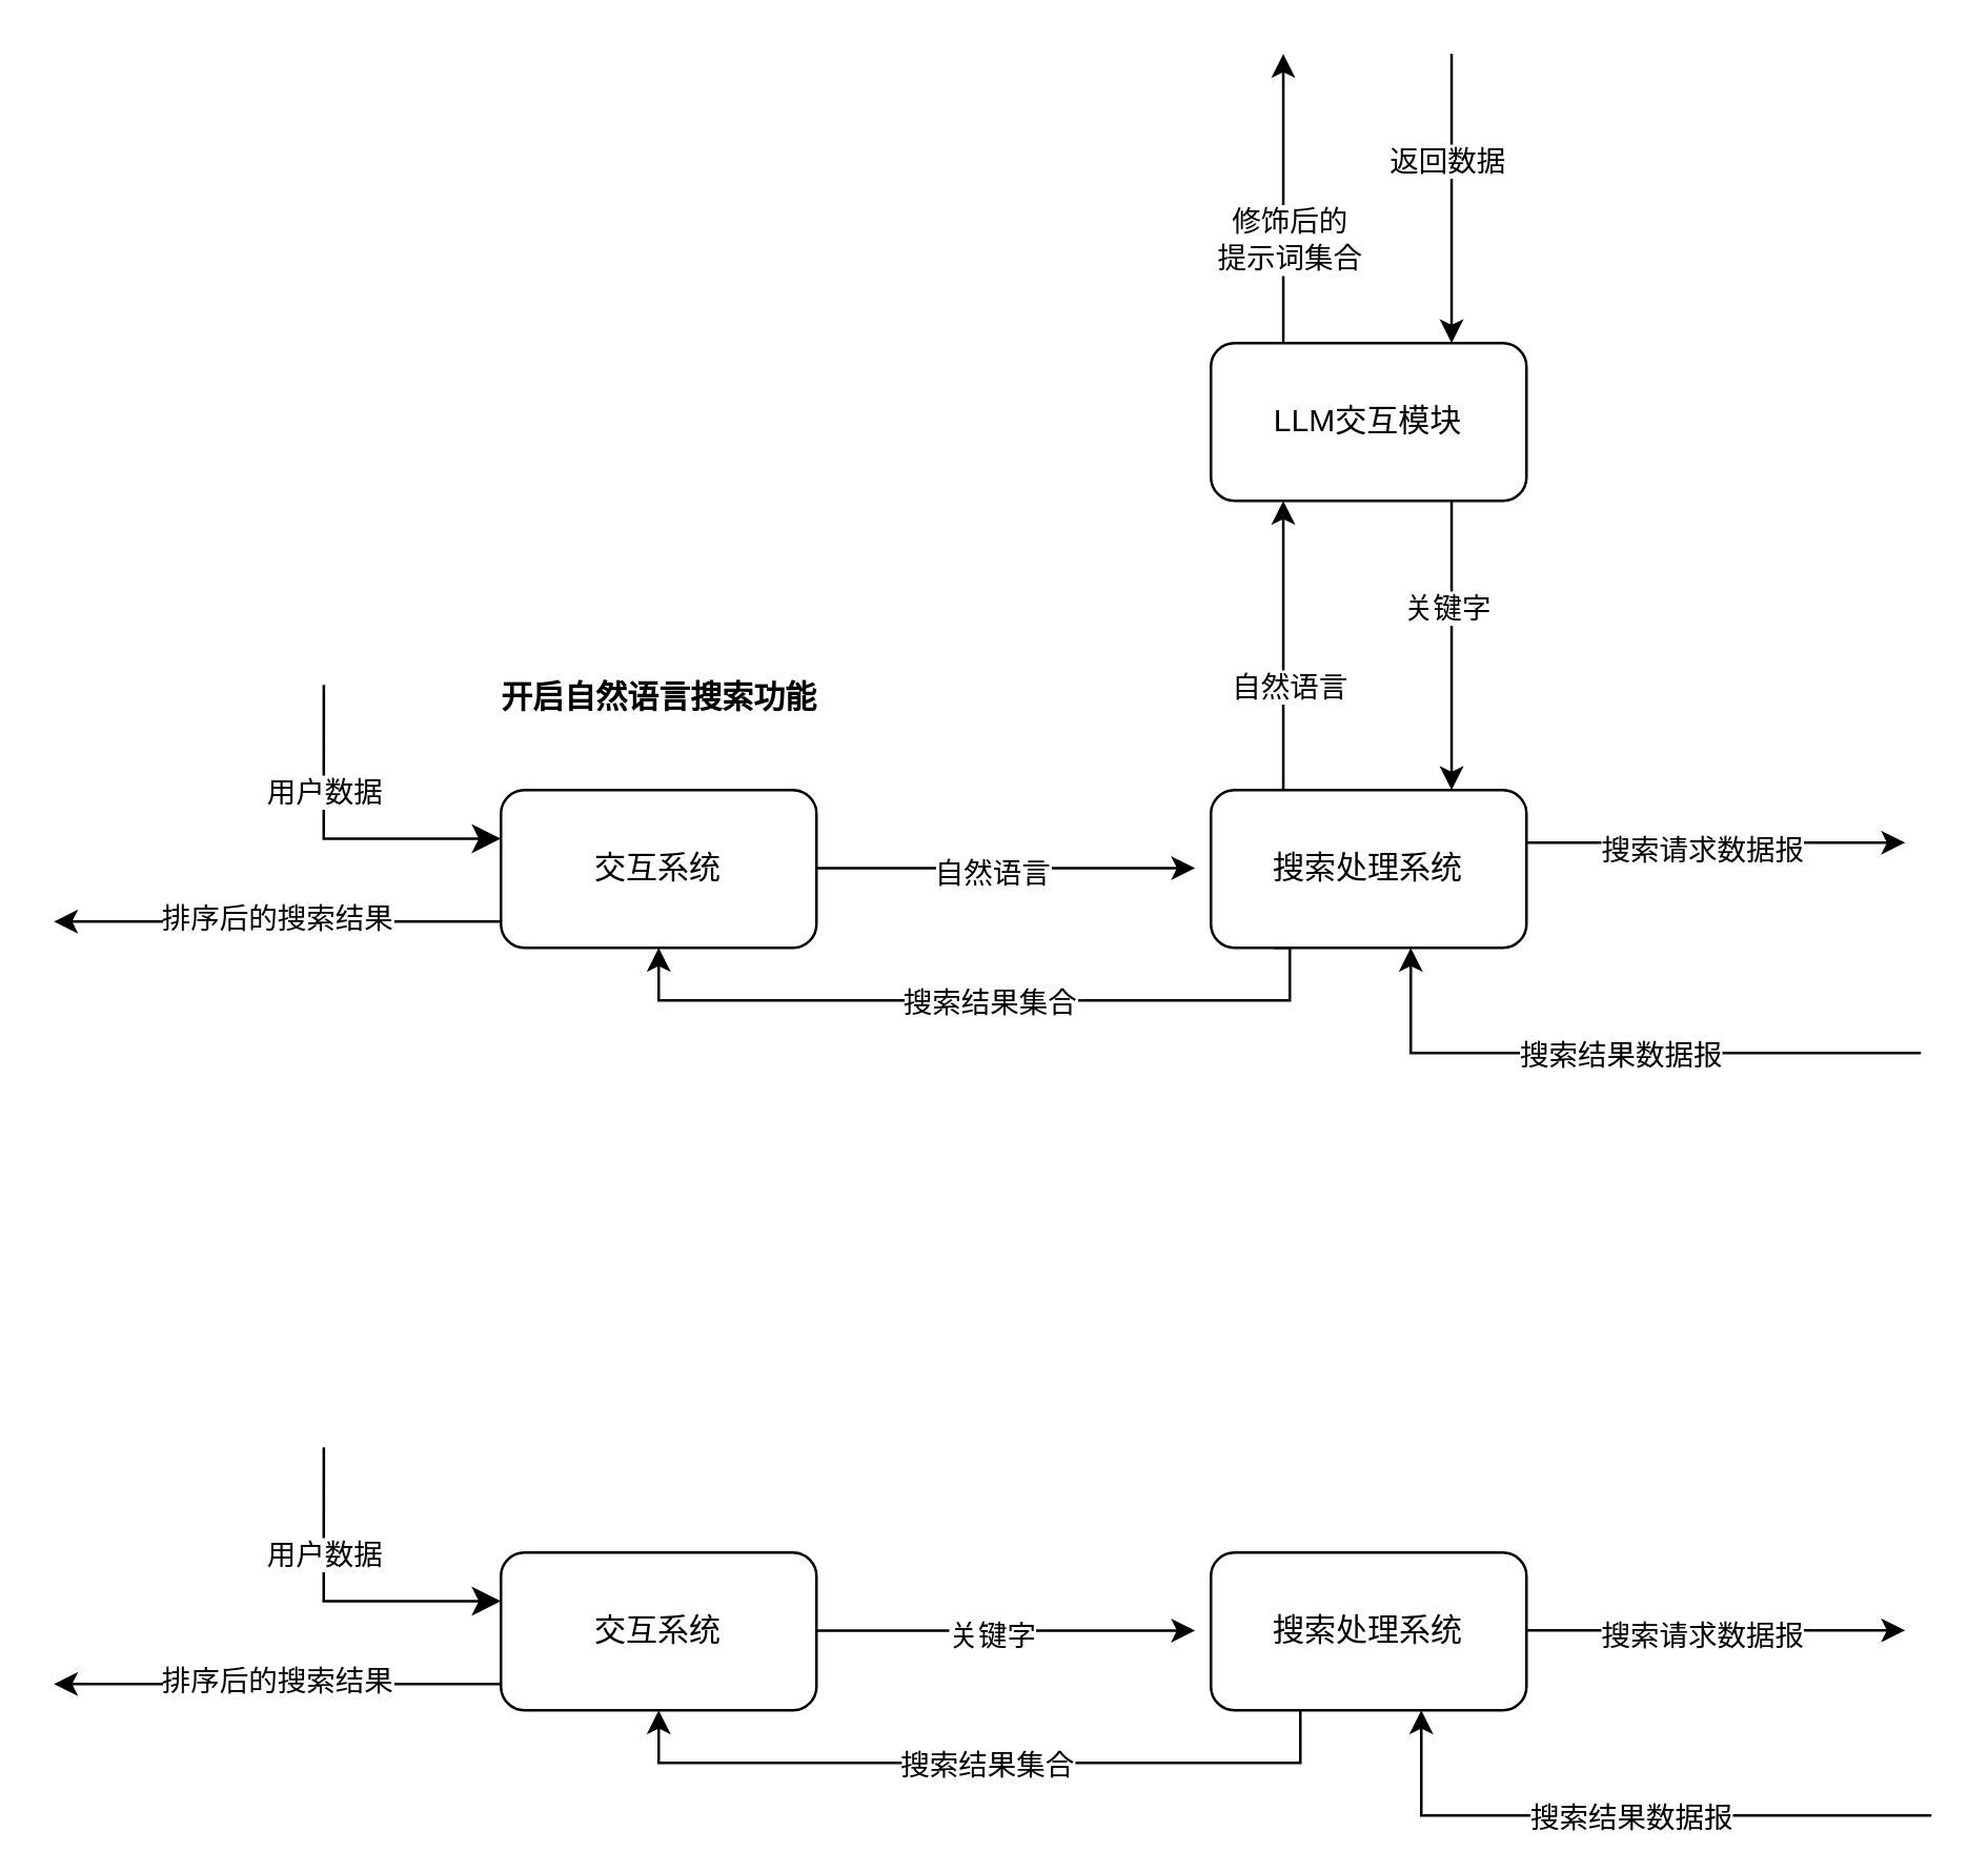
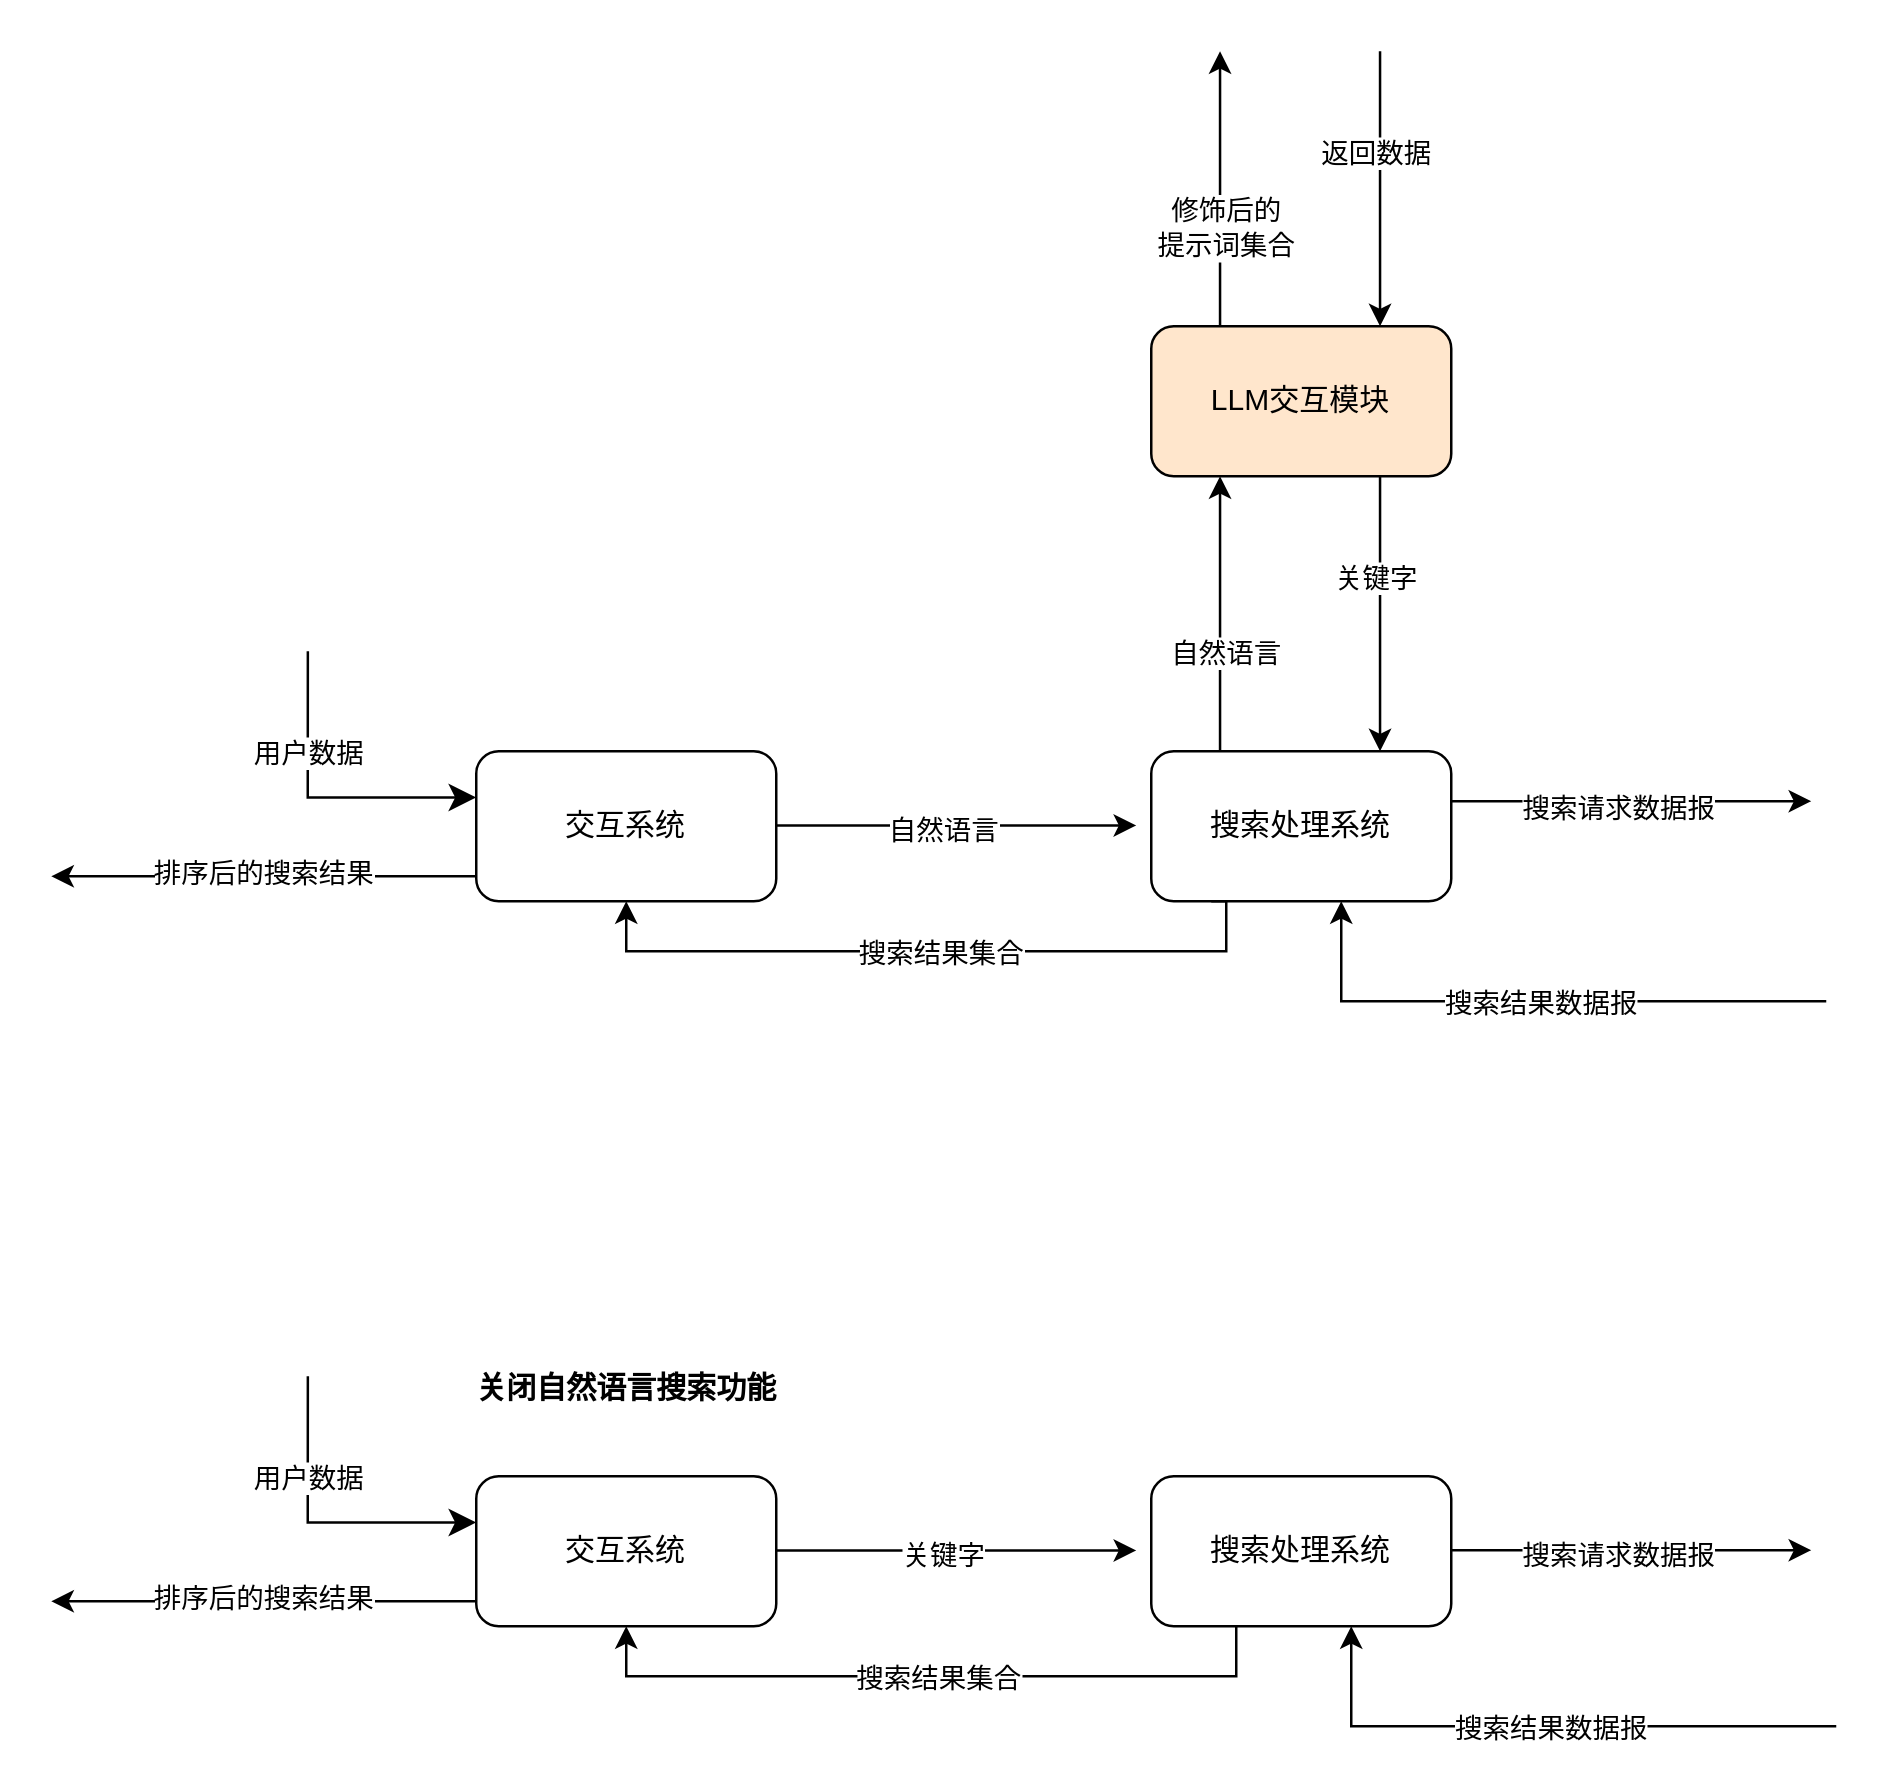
  <mxCell id="0" />
  <mxCell id="1" parent="0" />
  <mxCell id="2" value="搜索处理系统" style="rounded=1;whiteSpace=wrap;html=1;" vertex="1" parent="1"><mxGeometry x="460" y="300" width="120" height="60" as="geometry" /></mxCell>
- <mxCell id="3" value="LLM交互模块" style="rounded=1;whiteSpace=wrap;html=1;" vertex="1" parent="1"><mxGeometry x="460" y="130" width="120" height="60" as="geometry" /></mxCell>
+ <mxCell id="3" value="LLM交互模块" style="rounded=1;whiteSpace=wrap;html=1;fillColor=#ffe6cc;" vertex="1" parent="1"><mxGeometry x="460" y="130" width="120" height="60" as="geometry" /></mxCell>
  <mxCell id="4" value="" style="endArrow=classic;html=1;rounded=0;entryX=0.25;entryY=1;entryDx=0;entryDy=0;exitX=0.25;exitY=0;exitDx=0;exitDy=0;" edge="1" parent="1"><mxGeometry width="50" height="50" relative="1" as="geometry"><mxPoint x="487.52" y="130" as="sourcePoint" /><mxPoint x="487.52" y="20" as="targetPoint" /><Array as="points"><mxPoint x="487.52" y="70" /></Array></mxGeometry></mxCell>
  <mxCell id="5" value="修饰后的&lt;br&gt;提示词集合" style="edgeLabel;html=1;align=center;verticalAlign=middle;resizable=0;points=[];" vertex="1" connectable="0" parent="4"><mxGeometry x="-0.033" y="-2" relative="1" as="geometry"><mxPoint y="13" as="offset" /></mxGeometry></mxCell>
  <mxCell id="6" value="" style="endArrow=classic;html=1;rounded=0;exitX=0.75;exitY=1;exitDx=0;exitDy=0;entryX=0.75;entryY=0;entryDx=0;entryDy=0;" edge="1" parent="1"><mxGeometry width="50" height="50" relative="1" as="geometry"><mxPoint x="551.52" y="20" as="sourcePoint" /><mxPoint x="551.52" y="130" as="targetPoint" /></mxGeometry></mxCell>
  <mxCell id="7" value="返回数据" style="edgeLabel;html=1;align=center;verticalAlign=middle;resizable=0;points=[];" vertex="1" connectable="0" parent="6"><mxGeometry x="0.008" y="-2" relative="1" as="geometry"><mxPoint y="-15" as="offset" /></mxGeometry></mxCell>
  <mxCell id="8" value="" style="endArrow=classic;html=1;rounded=0;exitX=1;exitY=0.5;exitDx=0;exitDy=0;entryX=0;entryY=0.5;entryDx=0;entryDy=0;" edge="1" parent="1"><mxGeometry width="50" height="50" relative="1" as="geometry"><mxPoint x="580" y="320" as="sourcePoint" /><mxPoint x="724" y="320" as="targetPoint" /></mxGeometry></mxCell>
  <mxCell id="9" value="搜索请求数据报" style="edgeLabel;html=1;align=center;verticalAlign=middle;resizable=0;points=[];" vertex="1" connectable="0" parent="8"><mxGeometry x="-0.083" y="-2" relative="1" as="geometry"><mxPoint as="offset" /></mxGeometry></mxCell>
  <mxCell id="10" style="edgeStyle=orthogonalEdgeStyle;rounded=0;orthogonalLoop=1;jettySize=auto;html=1;entryX=0.5;entryY=1;entryDx=0;entryDy=0;" edge="1" parent="1"><mxGeometry relative="1" as="geometry"><mxPoint x="536" y="360" as="targetPoint" /><mxPoint x="730" y="400" as="sourcePoint" /><Array as="points"><mxPoint x="730" y="400" /><mxPoint x="536" y="400" /></Array></mxGeometry></mxCell>
  <mxCell id="11" value="搜索结果数据报" style="edgeLabel;html=1;align=center;verticalAlign=middle;resizable=0;points=[];" vertex="1" connectable="0" parent="10"><mxGeometry x="-0.017" relative="1" as="geometry"><mxPoint as="offset" /></mxGeometry></mxCell>
  <mxCell id="12" value="" style="edgeStyle=segmentEdgeStyle;endArrow=classic;html=1;curved=0;rounded=0;endSize=8;startSize=8;entryX=-0.022;entryY=0.475;entryDx=0;entryDy=0;entryPerimeter=0;" edge="1" parent="1"><mxGeometry width="50" height="50" relative="1" as="geometry"><mxPoint x="122.64" y="260" as="sourcePoint" /><mxPoint x="190" y="318.5" as="targetPoint" /><Array as="points"><mxPoint x="122.64" y="318" /></Array></mxGeometry></mxCell>
  <mxCell id="13" value="用户数据" style="edgeLabel;html=1;align=center;verticalAlign=middle;resizable=0;points=[];" vertex="1" connectable="0" parent="12"><mxGeometry x="-0.352" relative="1" as="geometry"><mxPoint as="offset" /></mxGeometry></mxCell>
  <mxCell id="14" value="交互系统" style="rounded=1;whiteSpace=wrap;html=1;" vertex="1" parent="1"><mxGeometry x="190" y="300" width="120" height="60" as="geometry" /></mxCell>
  <mxCell id="15" value="" style="endArrow=classic;html=1;rounded=0;exitX=1;exitY=0.5;exitDx=0;exitDy=0;entryX=0;entryY=0.5;entryDx=0;entryDy=0;" edge="1" parent="1"><mxGeometry width="50" height="50" relative="1" as="geometry"><mxPoint x="310" y="329.67" as="sourcePoint" /><mxPoint x="454" y="329.67" as="targetPoint" /></mxGeometry></mxCell>
  <mxCell id="16" value="自然语言" style="edgeLabel;html=1;align=center;verticalAlign=middle;resizable=0;points=[];" vertex="1" connectable="0" parent="15"><mxGeometry x="-0.083" y="-2" relative="1" as="geometry"><mxPoint as="offset" /></mxGeometry></mxCell>
  <mxCell id="17" value="搜索处理系统" style="rounded=1;whiteSpace=wrap;html=1;" vertex="1" parent="1"><mxGeometry x="460" y="590" width="120" height="60" as="geometry" /></mxCell>
  <mxCell id="18" value="" style="edgeStyle=segmentEdgeStyle;endArrow=classic;html=1;curved=0;rounded=0;endSize=8;startSize=8;entryX=-0.022;entryY=0.475;entryDx=0;entryDy=0;entryPerimeter=0;" edge="1" parent="1"><mxGeometry width="50" height="50" relative="1" as="geometry"><mxPoint x="122.64" y="550" as="sourcePoint" /><mxPoint x="190" y="608.5" as="targetPoint" /><Array as="points"><mxPoint x="122.64" y="608" /></Array></mxGeometry></mxCell>
  <mxCell id="19" value="用户数据" style="edgeLabel;html=1;align=center;verticalAlign=middle;resizable=0;points=[];" vertex="1" connectable="0" parent="18"><mxGeometry x="-0.352" relative="1" as="geometry"><mxPoint as="offset" /></mxGeometry></mxCell>
  <mxCell id="20" value="交互系统" style="rounded=1;whiteSpace=wrap;html=1;" vertex="1" parent="1"><mxGeometry x="190" y="590" width="120" height="60" as="geometry" /></mxCell>
  <mxCell id="21" value="" style="endArrow=classic;html=1;rounded=0;exitX=1;exitY=0.5;exitDx=0;exitDy=0;entryX=0;entryY=0.5;entryDx=0;entryDy=0;" edge="1" parent="1"><mxGeometry width="50" height="50" relative="1" as="geometry"><mxPoint x="310" y="619.67" as="sourcePoint" /><mxPoint x="454" y="619.67" as="targetPoint" /></mxGeometry></mxCell>
  <mxCell id="22" value="关键字" style="edgeLabel;html=1;align=center;verticalAlign=middle;resizable=0;points=[];" vertex="1" connectable="0" parent="21"><mxGeometry x="-0.083" y="-2" relative="1" as="geometry"><mxPoint as="offset" /></mxGeometry></mxCell>
  <mxCell id="23" value="" style="endArrow=classic;html=1;rounded=0;entryX=0.25;entryY=1;entryDx=0;entryDy=0;exitX=0.25;exitY=0;exitDx=0;exitDy=0;" edge="1" parent="1"><mxGeometry width="50" height="50" relative="1" as="geometry"><mxPoint x="487.52" y="300" as="sourcePoint" /><mxPoint x="487.52" y="190" as="targetPoint" /><Array as="points"><mxPoint x="487.52" y="240" /></Array></mxGeometry></mxCell>
  <mxCell id="24" value="自然语言" style="edgeLabel;html=1;align=center;verticalAlign=middle;resizable=0;points=[];" vertex="1" connectable="0" parent="23"><mxGeometry x="-0.033" y="-2" relative="1" as="geometry"><mxPoint y="13" as="offset" /></mxGeometry></mxCell>
  <mxCell id="25" value="" style="endArrow=classic;html=1;rounded=0;exitX=0.75;exitY=1;exitDx=0;exitDy=0;entryX=0.75;entryY=0;entryDx=0;entryDy=0;" edge="1" parent="1"><mxGeometry width="50" height="50" relative="1" as="geometry"><mxPoint x="551.52" y="190" as="sourcePoint" /><mxPoint x="551.52" y="300" as="targetPoint" /></mxGeometry></mxCell>
  <mxCell id="26" value="关键字" style="edgeLabel;html=1;align=center;verticalAlign=middle;resizable=0;points=[];" vertex="1" connectable="0" parent="25"><mxGeometry x="0.008" y="-2" relative="1" as="geometry"><mxPoint y="-15" as="offset" /></mxGeometry></mxCell>
  <mxCell id="27" value="" style="endArrow=classic;html=1;rounded=0;exitX=1;exitY=0.5;exitDx=0;exitDy=0;entryX=0;entryY=0.5;entryDx=0;entryDy=0;" edge="1" parent="1"><mxGeometry width="50" height="50" relative="1" as="geometry"><mxPoint x="580" y="619.6" as="sourcePoint" /><mxPoint x="724" y="619.6" as="targetPoint" /></mxGeometry></mxCell>
  <mxCell id="28" value="搜索请求数据报" style="edgeLabel;html=1;align=center;verticalAlign=middle;resizable=0;points=[];" vertex="1" connectable="0" parent="27"><mxGeometry x="-0.083" y="-2" relative="1" as="geometry"><mxPoint as="offset" /></mxGeometry></mxCell>
  <mxCell id="29" style="edgeStyle=orthogonalEdgeStyle;rounded=0;orthogonalLoop=1;jettySize=auto;html=1;exitX=0.5;exitY=1;exitDx=0;exitDy=0;" edge="1" parent="1"><mxGeometry relative="1" as="geometry"><mxPoint x="250" y="650" as="targetPoint" /><mxPoint x="494" y="650" as="sourcePoint" /><Array as="points"><mxPoint x="494" y="670" /><mxPoint x="250" y="670" /><mxPoint x="250" y="650" /></Array></mxGeometry></mxCell>
  <mxCell id="30" value="搜索结果集合" style="edgeLabel;html=1;align=center;verticalAlign=middle;resizable=0;points=[];" vertex="1" connectable="0" parent="29"><mxGeometry x="-0.017" relative="1" as="geometry"><mxPoint as="offset" /></mxGeometry></mxCell>
  <mxCell id="31" style="edgeStyle=orthogonalEdgeStyle;rounded=0;orthogonalLoop=1;jettySize=auto;html=1;exitX=0.5;exitY=1;exitDx=0;exitDy=0;" edge="1" parent="1"><mxGeometry relative="1" as="geometry"><mxPoint x="250" y="360" as="targetPoint" /><mxPoint x="484" y="360" as="sourcePoint" /><Array as="points"><mxPoint x="490" y="360" /><mxPoint x="490" y="380" /><mxPoint x="250" y="380" /></Array></mxGeometry></mxCell>
  <mxCell id="32" value="搜索结果集合" style="edgeLabel;html=1;align=center;verticalAlign=middle;resizable=0;points=[];" vertex="1" connectable="0" parent="31"><mxGeometry x="-0.017" relative="1" as="geometry"><mxPoint as="offset" /></mxGeometry></mxCell>
  <mxCell id="33" style="edgeStyle=orthogonalEdgeStyle;rounded=0;orthogonalLoop=1;jettySize=auto;html=1;entryX=0.5;entryY=1;entryDx=0;entryDy=0;" edge="1" parent="1"><mxGeometry relative="1" as="geometry"><mxPoint x="540" y="650" as="targetPoint" /><mxPoint x="734" y="690" as="sourcePoint" /><Array as="points"><mxPoint x="734" y="690" /><mxPoint x="540" y="690" /></Array></mxGeometry></mxCell>
  <mxCell id="34" value="搜索结果数据报" style="edgeLabel;html=1;align=center;verticalAlign=middle;resizable=0;points=[];" vertex="1" connectable="0" parent="33"><mxGeometry x="-0.017" relative="1" as="geometry"><mxPoint as="offset" /></mxGeometry></mxCell>
- <mxCell id="35" value="&lt;b&gt;开启自然语言搜索功能&lt;/b&gt;" style="text;html=1;align=center;verticalAlign=middle;resizable=0;points=[];autosize=1;strokeColor=none;fillColor=none;" vertex="1" parent="1"><mxGeometry x="170" y="250" width="160" height="30" as="geometry" /></mxCell>
+ <mxCell id="36" value="&lt;b&gt;关闭自然语言搜索功能&lt;/b&gt;" style="text;html=1;align=center;verticalAlign=middle;resizable=0;points=[];autosize=1;strokeColor=none;fillColor=none;" vertex="1" parent="1"><mxGeometry x="170" y="540" width="160" height="30" as="geometry" /></mxCell>
  <mxCell id="37" value="" style="endArrow=classic;html=1;rounded=0;" edge="1" parent="1"><mxGeometry width="50" height="50" relative="1" as="geometry"><mxPoint x="190" y="640" as="sourcePoint" /><mxPoint x="20" y="640" as="targetPoint" /></mxGeometry></mxCell>
  <mxCell id="38" value="排序后的搜索结果" style="edgeLabel;html=1;align=center;verticalAlign=middle;resizable=0;points=[];" vertex="1" connectable="0" parent="37"><mxGeometry x="0.007" y="-2" relative="1" as="geometry"><mxPoint as="offset" /></mxGeometry></mxCell>
  <mxCell id="39" value="" style="endArrow=classic;html=1;rounded=0;" edge="1" parent="1"><mxGeometry width="50" height="50" relative="1" as="geometry"><mxPoint x="190" y="350" as="sourcePoint" /><mxPoint x="20" y="350" as="targetPoint" /></mxGeometry></mxCell>
  <mxCell id="40" value="排序后的搜索结果" style="edgeLabel;html=1;align=center;verticalAlign=middle;resizable=0;points=[];" vertex="1" connectable="0" parent="39"><mxGeometry x="0.007" y="-2" relative="1" as="geometry"><mxPoint as="offset" /></mxGeometry></mxCell>
